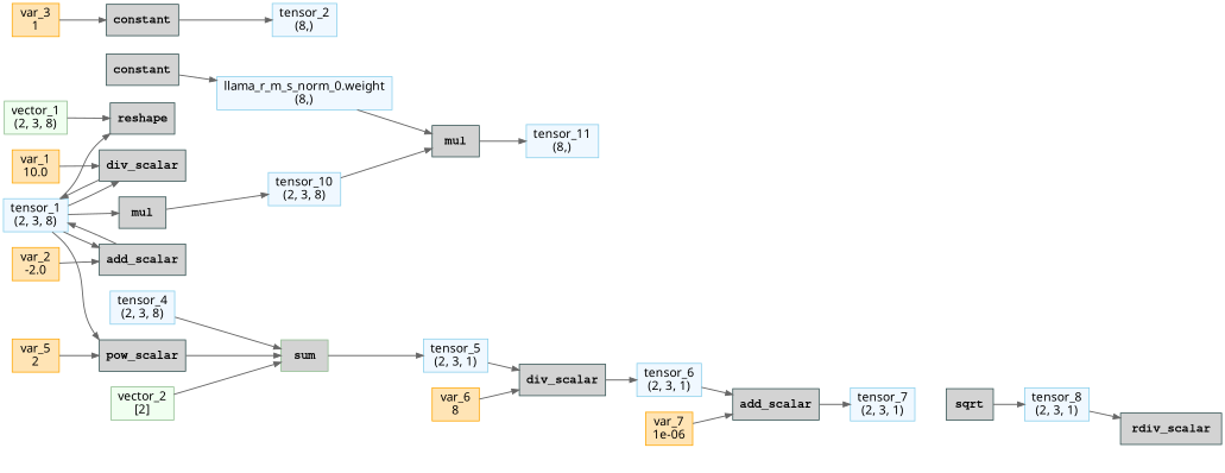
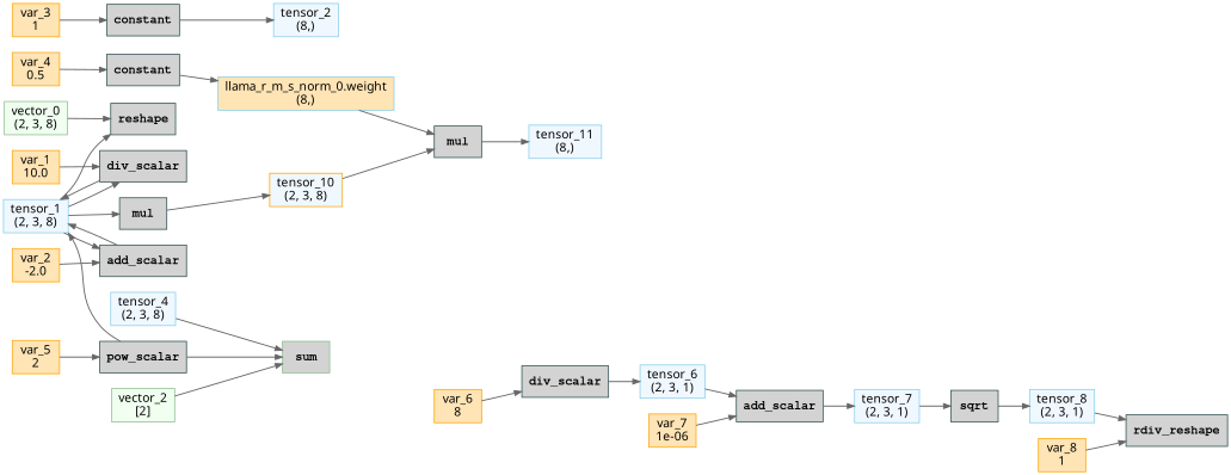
  digraph {
    rankdir=LR
    node [color=darkslategray fillcolor=lightgray fontname="Sans-Serif" labeljust=l shape=box style=filled]
    edge [arrowsize=0.8 color=gray40 penwidth=1.2]
    n1 [color=skyblue fillcolor=aliceblue label="tensor_1\n(2, 3, 8)"]
    n2 [fontname="Courier Bold" label=reshape]
    n3 [fontname="Courier Bold" label=div_scalar]
    n4 [fontname="Courier Bold" label=add_scalar]
    n5 [fontname="Courier Bold" label=pow_scalar]
    n6 [fontname="Courier Bold" label=mul]
    n7 [color=darkseagreen fontname="Courier Bold" label=sum]
-   n8 [color=skyblue fillcolor=aliceblue label="tensor_10\n(2, 3, 8)"]
-   n9 [color=darkseagreen fillcolor=honeydew label="vector_1\n(2, 3, 8)"]
+   n8 [color=orange fillcolor=aliceblue label="tensor_10\n(2, 3, 8)"]
+   n9 [color=darkseagreen fillcolor=honeydew label="vector_0\n(2, 3, 8)"]
    n10 [color=orange fillcolor=moccasin label="var_1\n10.0"]
    n11 [color=orange fillcolor=moccasin label="var_2\n-2.0"]
    n12 [color=skyblue fillcolor=aliceblue label="tensor_2\n(8,)"]
    n13 [fontname="Courier Bold" label=constant]
    n14 [color=orange fillcolor=moccasin label="var_3\n1"]
-   n15 [color=skyblue fillcolor=aliceblue label="llama_r_m_s_norm_0.weight\n(8,)"]
+   n15 [color=skyblue fillcolor=moccasin label="llama_r_m_s_norm_0.weight\n(8,)"]
    n16 [fontname="Courier Bold" label=mul]
    n17 [color=skyblue fillcolor=aliceblue label="tensor_11\n(8,)"]
    n18 [fontname="Courier Bold" label=constant]
+   n19 [color=orange fillcolor=moccasin label="var_4\n0.5"]
    n20 [color=skyblue fillcolor=aliceblue label="tensor_4\n(2, 3, 8)"]
    n21 [color=orange fillcolor=moccasin label="var_5\n2"]
-   n22 [color=skyblue fillcolor=aliceblue label="tensor_5\n(2, 3, 1)"]
    n23 [fontname="Courier Bold" label=div_scalar]
    n24 [color=skyblue fillcolor=aliceblue label="tensor_6\n(2, 3, 1)"]
    n25 [color=darkseagreen fillcolor=honeydew label="vector_2\n[2]"]
    n26 [fontname="Courier Bold" label=add_scalar]
    n27 [color=skyblue fillcolor=aliceblue label="tensor_7\n(2, 3, 1)"]
    n28 [color=orange fillcolor=moccasin label="var_6\n8"]
    n29 [fontname="Courier Bold" label=sqrt]
    n30 [color=orange fillcolor=moccasin label="var_7\n1e-06"]
    n31 [color=skyblue fillcolor=aliceblue label="tensor_8\n(2, 3, 1)"]
-   n32 [fontname="Courier Bold" label=rdiv_scalar]
+   n32 [fontname="Courier Bold" label=rdiv_reshape]
+   n33 [color=orange fillcolor=moccasin label="var_8\n1"]
    n1 -> n2
    n1 -> n3
    n1 -> n4
-   n1 -> n5
+   n5 -> n1
    n1 -> n6
    n3 -> n1
    n4 -> n1
    n5 -> n7
    n6 -> n8
-   n7 -> n22
    n8 -> n16
    n9 -> n2
    n10 -> n3
    n11 -> n4
    n13 -> n12
    n14 -> n13
    n15 -> n16
    n16 -> n17
    n18 -> n15
+   n19 -> n18
    n20 -> n7
    n21 -> n5
-   n22 -> n23
    n23 -> n24
    n24 -> n26
    n25 -> n7
    n26 -> n27
+   n27 -> n29
    n28 -> n23
    n29 -> n31
    n30 -> n26
    n31 -> n32
+   n33 -> n32
  }
